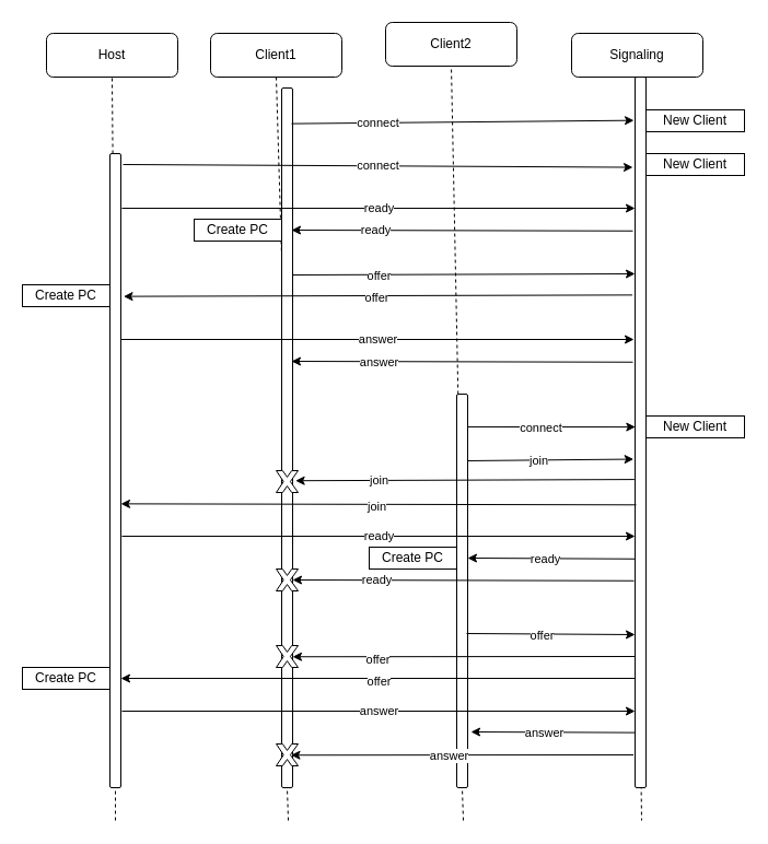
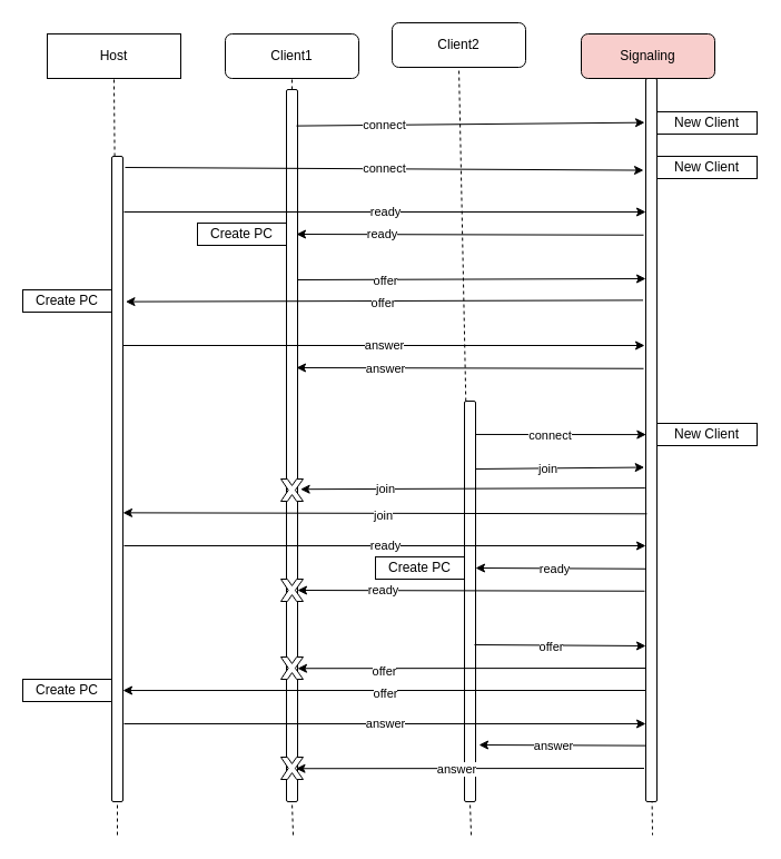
  <mxCell id="0" />
  <mxCell id="1" parent="0" />
- <mxCell id="2" value="Host" style="rounded=1;whiteSpace=wrap;html=1;" parent="1" vertex="1"><mxGeometry x="42" y="30" width="120" height="40" as="geometry" /></mxCell>
- <mxCell id="3" value="Client1" style="rounded=1;whiteSpace=wrap;html=1;" parent="1" vertex="1"><mxGeometry x="192" y="30" width="120" height="40" as="geometry" /></mxCell>
+ <mxCell id="2" value="Host" style="whiteSpace=wrap;html=1;rounded=0;" parent="1" vertex="1"><mxGeometry x="42" y="30" width="120" height="40" as="geometry" /></mxCell>
+ <mxCell id="3" value="Client1" style="rounded=1;whiteSpace=wrap;html=1;" parent="1" vertex="1"><mxGeometry x="202" y="30" width="120" height="40" as="geometry" /></mxCell>
  <mxCell id="4" value="Client2" style="rounded=1;whiteSpace=wrap;html=1;" parent="1" vertex="1"><mxGeometry x="352" y="20" width="120" height="40" as="geometry" /></mxCell>
  <mxCell id="5" value="" style="endArrow=none;dashed=1;html=1;rounded=0;entryX=0.5;entryY=1;entryDx=0;entryDy=0;" parent="1" source="11" target="2" edge="1"><mxGeometry width="50" height="50" relative="1" as="geometry"><mxPoint x="105" y="694" as="sourcePoint" /><mxPoint x="325" y="200" as="targetPoint" /></mxGeometry></mxCell>
  <mxCell id="6" value="" style="endArrow=none;dashed=1;html=1;rounded=0;entryX=0.5;entryY=1;entryDx=0;entryDy=0;" parent="1" source="15" target="3" edge="1"><mxGeometry width="50" height="50" relative="1" as="geometry"><mxPoint x="265" y="710" as="sourcePoint" /><mxPoint x="264.5" y="110" as="targetPoint" /></mxGeometry></mxCell>
  <mxCell id="7" value="" style="endArrow=none;dashed=1;html=1;rounded=0;entryX=0.5;entryY=1;entryDx=0;entryDy=0;" parent="1" source="17" target="4" edge="1"><mxGeometry width="50" height="50" relative="1" as="geometry"><mxPoint x="425" y="710" as="sourcePoint" /><mxPoint x="424.5" y="110" as="targetPoint" /></mxGeometry></mxCell>
- <mxCell id="8" value="&lt;div&gt;Signaling&lt;/div&gt;" style="rounded=1;whiteSpace=wrap;html=1;" parent="1" vertex="1"><mxGeometry x="522" y="30" width="120" height="40" as="geometry" /></mxCell>
+ <mxCell id="8" value="&lt;div&gt;Signaling&lt;/div&gt;" style="rounded=1;whiteSpace=wrap;html=1;fillColor=#f8cecc;" parent="1" vertex="1"><mxGeometry x="522" y="30" width="120" height="40" as="geometry" /></mxCell>
  <mxCell id="9" value="" style="endArrow=none;dashed=1;html=1;rounded=0;entryX=0.5;entryY=1;entryDx=0;entryDy=0;" parent="1" edge="1"><mxGeometry width="50" height="50" relative="1" as="geometry"><mxPoint x="581.5" y="70" as="sourcePoint" /><mxPoint x="581.5" y="70" as="targetPoint" /></mxGeometry></mxCell>
  <mxCell id="10" value="" style="endArrow=none;dashed=1;html=1;rounded=0;entryX=0.5;entryY=1;entryDx=0;entryDy=0;" parent="1" target="11" edge="1"><mxGeometry width="50" height="50" relative="1" as="geometry"><mxPoint x="105" y="750" as="sourcePoint" /><mxPoint x="106" y="688" as="targetPoint" /></mxGeometry></mxCell>
  <mxCell id="11" value="" style="rounded=1;whiteSpace=wrap;html=1;" parent="1" vertex="1"><mxGeometry x="100" y="140" width="10" height="580" as="geometry" /></mxCell>
  <mxCell id="12" value="" style="endArrow=none;dashed=1;html=1;rounded=0;" parent="1" edge="1"><mxGeometry width="50" height="50" relative="1" as="geometry"><mxPoint x="585.5" y="712" as="sourcePoint" /><mxPoint x="586" y="750" as="targetPoint" /></mxGeometry></mxCell>
  <mxCell id="13" value="" style="rounded=1;whiteSpace=wrap;html=1;" parent="1" vertex="1"><mxGeometry x="580" y="70" width="10" height="650" as="geometry" /></mxCell>
  <mxCell id="14" value="" style="endArrow=none;dashed=1;html=1;rounded=0;entryX=0.5;entryY=1;entryDx=0;entryDy=0;" parent="1" target="15" edge="1"><mxGeometry width="50" height="50" relative="1" as="geometry"><mxPoint x="263" y="750" as="sourcePoint" /><mxPoint x="263" y="688" as="targetPoint" /></mxGeometry></mxCell>
  <mxCell id="15" value="" style="rounded=1;whiteSpace=wrap;html=1;" parent="1" vertex="1"><mxGeometry x="257" y="80" width="10" height="640" as="geometry" /></mxCell>
  <mxCell id="16" value="" style="endArrow=none;dashed=1;html=1;rounded=0;entryX=0.5;entryY=1;entryDx=0;entryDy=0;" parent="1" target="17" edge="1"><mxGeometry width="50" height="50" relative="1" as="geometry"><mxPoint x="423" y="750" as="sourcePoint" /><mxPoint x="423" y="688" as="targetPoint" /></mxGeometry></mxCell>
  <mxCell id="17" value="" style="rounded=1;whiteSpace=wrap;html=1;" parent="1" vertex="1"><mxGeometry x="417" y="360" width="10" height="360" as="geometry" /></mxCell>
  <mxCell id="18" value="connect" style="endArrow=classic;html=1;rounded=0;exitX=1;exitY=0.051;exitDx=0;exitDy=0;exitPerimeter=0;entryX=-0.2;entryY=0.127;entryDx=0;entryDy=0;entryPerimeter=0;" parent="1" target="13" edge="1"><mxGeometry width="50" height="50" relative="1" as="geometry"><mxPoint x="112" y="150" as="sourcePoint" /><mxPoint x="578" y="152.17" as="targetPoint" /></mxGeometry></mxCell>
  <mxCell id="19" value="" style="endArrow=classic;html=1;rounded=0;exitX=0.9;exitY=0.051;exitDx=0;exitDy=0;exitPerimeter=0;entryX=-0.1;entryY=0.061;entryDx=0;entryDy=0;entryPerimeter=0;" parent="1" source="15" target="13" edge="1"><mxGeometry width="50" height="50" relative="1" as="geometry"><mxPoint x="275" y="160" as="sourcePoint" /><mxPoint x="325" y="110" as="targetPoint" /></mxGeometry></mxCell>
  <mxCell id="20" value="connect" style="edgeLabel;html=1;align=center;verticalAlign=middle;resizable=0;points=[];" parent="19" vertex="1" connectable="0"><mxGeometry x="-0.284" y="3" relative="1" as="geometry"><mxPoint x="-33" y="3" as="offset" /></mxGeometry></mxCell>
  <mxCell id="21" value="ready" style="endArrow=classic;html=1;rounded=0;exitX=1;exitY=0.051;exitDx=0;exitDy=0;exitPerimeter=0;" parent="1" edge="1"><mxGeometry width="50" height="50" relative="1" as="geometry"><mxPoint x="111" y="190" as="sourcePoint" /><mxPoint x="580" y="190" as="targetPoint" /></mxGeometry></mxCell>
  <mxCell id="22" value="" style="endArrow=classic;html=1;rounded=0;exitX=0.2;exitY=0.286;exitDx=0;exitDy=0;exitPerimeter=0;entryX=1.2;entryY=0.292;entryDx=0;entryDy=0;entryPerimeter=0;" parent="1" edge="1"><mxGeometry width="50" height="50" relative="1" as="geometry"><mxPoint x="578" y="210.76" as="sourcePoint" /><mxPoint x="266" y="210" as="targetPoint" /></mxGeometry></mxCell>
  <mxCell id="23" value="ready" style="edgeLabel;html=1;align=center;verticalAlign=middle;resizable=0;points=[];" parent="22" vertex="1" connectable="0"><mxGeometry x="0.047" y="-1" relative="1" as="geometry"><mxPoint x="-73" as="offset" /></mxGeometry></mxCell>
  <mxCell id="24" value="" style="endArrow=classic;html=1;rounded=0;exitX=0.9;exitY=0.051;exitDx=0;exitDy=0;exitPerimeter=0;entryX=-0.1;entryY=0.061;entryDx=0;entryDy=0;entryPerimeter=0;" parent="1" edge="1"><mxGeometry width="50" height="50" relative="1" as="geometry"><mxPoint x="267" y="251" as="sourcePoint" /><mxPoint x="580" y="250" as="targetPoint" /></mxGeometry></mxCell>
  <mxCell id="25" value="offer" style="edgeLabel;html=1;align=center;verticalAlign=middle;resizable=0;points=[];" parent="24" vertex="1" connectable="0"><mxGeometry x="-0.438" y="-1" relative="1" as="geometry"><mxPoint x="-10" as="offset" /></mxGeometry></mxCell>
  <mxCell id="26" value="" style="endArrow=classic;html=1;rounded=0;exitX=-0.1;exitY=0.373;exitDx=0;exitDy=0;exitPerimeter=0;" parent="1" edge="1"><mxGeometry width="50" height="50" relative="1" as="geometry"><mxPoint x="577.5" y="269.36" as="sourcePoint" /><mxPoint x="112.5" y="270.64" as="targetPoint" /></mxGeometry></mxCell>
  <mxCell id="27" value="offer" style="edgeLabel;html=1;align=center;verticalAlign=middle;resizable=0;points=[];" parent="26" vertex="1" connectable="0"><mxGeometry x="-0.071" y="2" relative="1" as="geometry"><mxPoint x="-18" as="offset" /></mxGeometry></mxCell>
  <mxCell id="28" value="answer" style="endArrow=classic;html=1;rounded=0;exitX=1;exitY=0.051;exitDx=0;exitDy=0;exitPerimeter=0;" parent="1" edge="1"><mxGeometry width="50" height="50" relative="1" as="geometry"><mxPoint x="110" y="310" as="sourcePoint" /><mxPoint x="579" y="310" as="targetPoint" /></mxGeometry></mxCell>
  <mxCell id="29" value="Create PC" style="rounded=0;whiteSpace=wrap;html=1;" parent="1" vertex="1"><mxGeometry x="177" y="200" width="80" height="20" as="geometry" /></mxCell>
  <mxCell id="30" value="Create PC" style="rounded=0;whiteSpace=wrap;html=1;" parent="1" vertex="1"><mxGeometry x="20" y="260" width="80" height="20" as="geometry" /></mxCell>
  <mxCell id="31" value="New Client" style="rounded=0;whiteSpace=wrap;html=1;" parent="1" vertex="1"><mxGeometry x="590" y="140" width="90" height="20" as="geometry" /></mxCell>
  <mxCell id="32" value="New Client" style="rounded=0;whiteSpace=wrap;html=1;" parent="1" vertex="1"><mxGeometry x="590" y="100" width="90" height="20" as="geometry" /></mxCell>
  <mxCell id="33" value="" style="endArrow=classic;html=1;rounded=0;exitX=0.2;exitY=0.286;exitDx=0;exitDy=0;exitPerimeter=0;entryX=1.2;entryY=0.292;entryDx=0;entryDy=0;entryPerimeter=0;" parent="1" edge="1"><mxGeometry width="50" height="50" relative="1" as="geometry"><mxPoint x="578" y="330.76" as="sourcePoint" /><mxPoint x="266" y="330" as="targetPoint" /></mxGeometry></mxCell>
  <mxCell id="34" value="answer" style="edgeLabel;html=1;align=center;verticalAlign=middle;resizable=0;points=[];" parent="33" vertex="1" connectable="0"><mxGeometry x="0.047" y="-1" relative="1" as="geometry"><mxPoint x="-70" y="1" as="offset" /></mxGeometry></mxCell>
  <mxCell id="35" value="" style="endArrow=classic;html=1;rounded=0;exitX=0.8;exitY=0.107;exitDx=0;exitDy=0;exitPerimeter=0;entryX=0.033;entryY=0.547;entryDx=0;entryDy=0;entryPerimeter=0;" parent="1" edge="1"><mxGeometry width="50" height="50" relative="1" as="geometry"><mxPoint x="427" y="389.96" as="sourcePoint" /><mxPoint x="580.33" y="390.08" as="targetPoint" /></mxGeometry></mxCell>
  <mxCell id="36" value="connect" style="edgeLabel;html=1;align=center;verticalAlign=middle;resizable=0;points=[];" parent="35" vertex="1" connectable="0"><mxGeometry x="-0.284" y="3" relative="1" as="geometry"><mxPoint x="11" y="3" as="offset" /></mxGeometry></mxCell>
  <mxCell id="37" value="New Client" style="rounded=0;whiteSpace=wrap;html=1;" parent="1" vertex="1"><mxGeometry x="590" y="380" width="90" height="20" as="geometry" /></mxCell>
  <mxCell id="38" value="" style="endArrow=classic;html=1;rounded=0;exitX=0.9;exitY=0.051;exitDx=0;exitDy=0;exitPerimeter=0;entryX=-0.133;entryY=0.593;entryDx=0;entryDy=0;entryPerimeter=0;" parent="1" edge="1"><mxGeometry width="50" height="50" relative="1" as="geometry"><mxPoint x="427" y="421" as="sourcePoint" /><mxPoint x="578.67" y="419.52" as="targetPoint" /></mxGeometry></mxCell>
  <mxCell id="39" value="join" style="edgeLabel;html=1;align=center;verticalAlign=middle;resizable=0;points=[];" parent="38" vertex="1" connectable="0"><mxGeometry x="-0.284" y="3" relative="1" as="geometry"><mxPoint x="11" y="3" as="offset" /></mxGeometry></mxCell>
  <mxCell id="40" value="" style="endArrow=classic;html=1;rounded=0;exitX=-0.067;exitY=0.622;exitDx=0;exitDy=0;exitPerimeter=0;entryX=1.262;entryY=0.658;entryDx=0;entryDy=0;entryPerimeter=0;" parent="1" edge="1"><mxGeometry width="50" height="50" relative="1" as="geometry"><mxPoint x="579.33" y="438.08" as="sourcePoint" /><mxPoint x="269.62" y="439.22" as="targetPoint" /></mxGeometry></mxCell>
  <mxCell id="41" value="join" style="edgeLabel;html=1;align=center;verticalAlign=middle;resizable=0;points=[];" parent="40" vertex="1" connectable="0"><mxGeometry x="-0.284" y="3" relative="1" as="geometry"><mxPoint x="-123" y="-3" as="offset" /></mxGeometry></mxCell>
  <mxCell id="42" value="" style="endArrow=classic;html=1;rounded=0;exitX=0.1;exitY=0.602;exitDx=0;exitDy=0;exitPerimeter=0;" parent="1" source="13" edge="1"><mxGeometry width="50" height="50" relative="1" as="geometry"><mxPoint x="577.17" y="460" as="sourcePoint" /><mxPoint x="110" y="460.36" as="targetPoint" /></mxGeometry></mxCell>
  <mxCell id="43" value="join" style="edgeLabel;html=1;align=center;verticalAlign=middle;resizable=0;points=[];" parent="42" vertex="1" connectable="0"><mxGeometry x="-0.284" y="3" relative="1" as="geometry"><mxPoint x="-68" y="-1" as="offset" /></mxGeometry></mxCell>
  <mxCell id="44" value="ready" style="endArrow=classic;html=1;rounded=0;exitX=1;exitY=0.051;exitDx=0;exitDy=0;exitPerimeter=0;" parent="1" edge="1"><mxGeometry width="50" height="50" relative="1" as="geometry"><mxPoint x="111" y="490" as="sourcePoint" /><mxPoint x="580" y="490" as="targetPoint" /></mxGeometry></mxCell>
  <mxCell id="45" value="" style="endArrow=classic;html=1;rounded=0;exitX=0.2;exitY=0.286;exitDx=0;exitDy=0;exitPerimeter=0;" parent="1" edge="1"><mxGeometry width="50" height="50" relative="1" as="geometry"><mxPoint x="580" y="510.76" as="sourcePoint" /><mxPoint x="427" y="510" as="targetPoint" /></mxGeometry></mxCell>
  <mxCell id="46" value="ready" style="edgeLabel;html=1;align=center;verticalAlign=middle;resizable=0;points=[];" parent="45" vertex="1" connectable="0"><mxGeometry x="0.047" y="-1" relative="1" as="geometry"><mxPoint x="-3" y="1" as="offset" /></mxGeometry></mxCell>
  <mxCell id="47" value="Create PC" style="rounded=0;whiteSpace=wrap;html=1;" parent="1" vertex="1"><mxGeometry x="337" y="500" width="80" height="20" as="geometry" /></mxCell>
  <mxCell id="48" value="" style="endArrow=classic;html=1;rounded=0;exitX=0.2;exitY=0.286;exitDx=0;exitDy=0;exitPerimeter=0;entryX=1.2;entryY=0.292;entryDx=0;entryDy=0;entryPerimeter=0;" parent="1" edge="1"><mxGeometry width="50" height="50" relative="1" as="geometry"><mxPoint x="579" y="530.76" as="sourcePoint" /><mxPoint x="267" y="530" as="targetPoint" /></mxGeometry></mxCell>
  <mxCell id="49" value="ready" style="edgeLabel;html=1;align=center;verticalAlign=middle;resizable=0;points=[];" parent="48" vertex="1" connectable="0"><mxGeometry x="0.047" y="-1" relative="1" as="geometry"><mxPoint x="-73" as="offset" /></mxGeometry></mxCell>
  <mxCell id="50" value="" style="verticalLabelPosition=bottom;verticalAlign=top;html=1;shape=mxgraph.basic.x" parent="1" vertex="1"><mxGeometry x="252" y="430" width="20" height="20" as="geometry" /></mxCell>
  <mxCell id="51" value="" style="verticalLabelPosition=bottom;verticalAlign=top;html=1;shape=mxgraph.basic.x" parent="1" vertex="1"><mxGeometry x="252" y="520" width="20" height="20" as="geometry" /></mxCell>
  <mxCell id="52" value="" style="endArrow=classic;html=1;rounded=0;exitX=0.9;exitY=0.675;exitDx=0;exitDy=0;exitPerimeter=0;entryX=-0.1;entryY=0.061;entryDx=0;entryDy=0;entryPerimeter=0;" parent="1" edge="1"><mxGeometry width="50" height="50" relative="1" as="geometry"><mxPoint x="426" y="579" as="sourcePoint" /><mxPoint x="580" y="580" as="targetPoint" /></mxGeometry></mxCell>
  <mxCell id="53" value="offer" style="edgeLabel;html=1;align=center;verticalAlign=middle;resizable=0;points=[];" parent="52" vertex="1" connectable="0"><mxGeometry x="-0.438" y="-1" relative="1" as="geometry"><mxPoint x="26" as="offset" /></mxGeometry></mxCell>
  <mxCell id="54" value="" style="endArrow=classic;html=1;rounded=0;exitX=-0.1;exitY=0.373;exitDx=0;exitDy=0;exitPerimeter=0;entryX=1;entryY=0.868;entryDx=0;entryDy=0;entryPerimeter=0;" parent="1" edge="1"><mxGeometry width="50" height="50" relative="1" as="geometry"><mxPoint x="580" y="620" as="sourcePoint" /><mxPoint x="110" y="620.04" as="targetPoint" /></mxGeometry></mxCell>
  <mxCell id="55" value="offer" style="edgeLabel;html=1;align=center;verticalAlign=middle;resizable=0;points=[];" parent="54" vertex="1" connectable="0"><mxGeometry x="-0.071" y="2" relative="1" as="geometry"><mxPoint x="-17" as="offset" /></mxGeometry></mxCell>
  <mxCell id="56" value="Create PC" style="rounded=0;whiteSpace=wrap;html=1;" parent="1" vertex="1"><mxGeometry x="20" y="610" width="80" height="20" as="geometry" /></mxCell>
  <mxCell id="57" value="answer" style="endArrow=classic;html=1;rounded=0;exitX=1;exitY=0.051;exitDx=0;exitDy=0;exitPerimeter=0;" parent="1" edge="1"><mxGeometry width="50" height="50" relative="1" as="geometry"><mxPoint x="111" y="650" as="sourcePoint" /><mxPoint x="580" y="650" as="targetPoint" /></mxGeometry></mxCell>
  <mxCell id="58" value="" style="endArrow=classic;html=1;rounded=0;exitX=0.2;exitY=0.286;exitDx=0;exitDy=0;exitPerimeter=0;entryX=1.2;entryY=0.929;entryDx=0;entryDy=0;entryPerimeter=0;" parent="1" edge="1"><mxGeometry width="50" height="50" relative="1" as="geometry"><mxPoint x="580" y="669.64" as="sourcePoint" /><mxPoint x="430" y="669" as="targetPoint" /></mxGeometry></mxCell>
  <mxCell id="59" value="answer" style="edgeLabel;html=1;align=center;verticalAlign=middle;resizable=0;points=[];" parent="58" vertex="1" connectable="0"><mxGeometry x="0.047" y="-1" relative="1" as="geometry"><mxPoint x="-5" y="1" as="offset" /></mxGeometry></mxCell>
  <mxCell id="60" value="" style="endArrow=classic;html=1;rounded=0;exitX=0.2;exitY=0.286;exitDx=0;exitDy=0;exitPerimeter=0;entryX=1;entryY=1;entryDx=0;entryDy=0;" parent="1" edge="1"><mxGeometry width="50" height="50" relative="1" as="geometry"><mxPoint x="578.5" y="690" as="sourcePoint" /><mxPoint x="265.5" y="690.24" as="targetPoint" /></mxGeometry></mxCell>
  <mxCell id="61" value="answer" style="edgeLabel;html=1;align=center;verticalAlign=middle;resizable=0;points=[];" parent="60" vertex="1" connectable="0"><mxGeometry x="0.047" y="-1" relative="1" as="geometry"><mxPoint x="-5" y="1" as="offset" /></mxGeometry></mxCell>
  <mxCell id="62" value="" style="verticalLabelPosition=bottom;verticalAlign=top;html=1;shape=mxgraph.basic.x" parent="1" vertex="1"><mxGeometry x="252" y="680" width="20" height="20" as="geometry" /></mxCell>
  <mxCell id="63" value="" style="endArrow=classic;html=1;rounded=0;exitX=0.2;exitY=0.286;exitDx=0;exitDy=0;exitPerimeter=0;entryX=1;entryY=1;entryDx=0;entryDy=0;" parent="1" edge="1"><mxGeometry width="50" height="50" relative="1" as="geometry"><mxPoint x="580" y="600" as="sourcePoint" /><mxPoint x="267" y="600.24" as="targetPoint" /></mxGeometry></mxCell>
  <mxCell id="64" value="offer" style="edgeLabel;html=1;align=center;verticalAlign=middle;resizable=0;points=[];" parent="63" vertex="1" connectable="0"><mxGeometry x="0.047" y="-1" relative="1" as="geometry"><mxPoint x="-71" y="3" as="offset" /></mxGeometry></mxCell>
  <mxCell id="65" value="" style="verticalLabelPosition=bottom;verticalAlign=top;html=1;shape=mxgraph.basic.x" parent="1" vertex="1"><mxGeometry x="252" y="590" width="20" height="20" as="geometry" /></mxCell>
